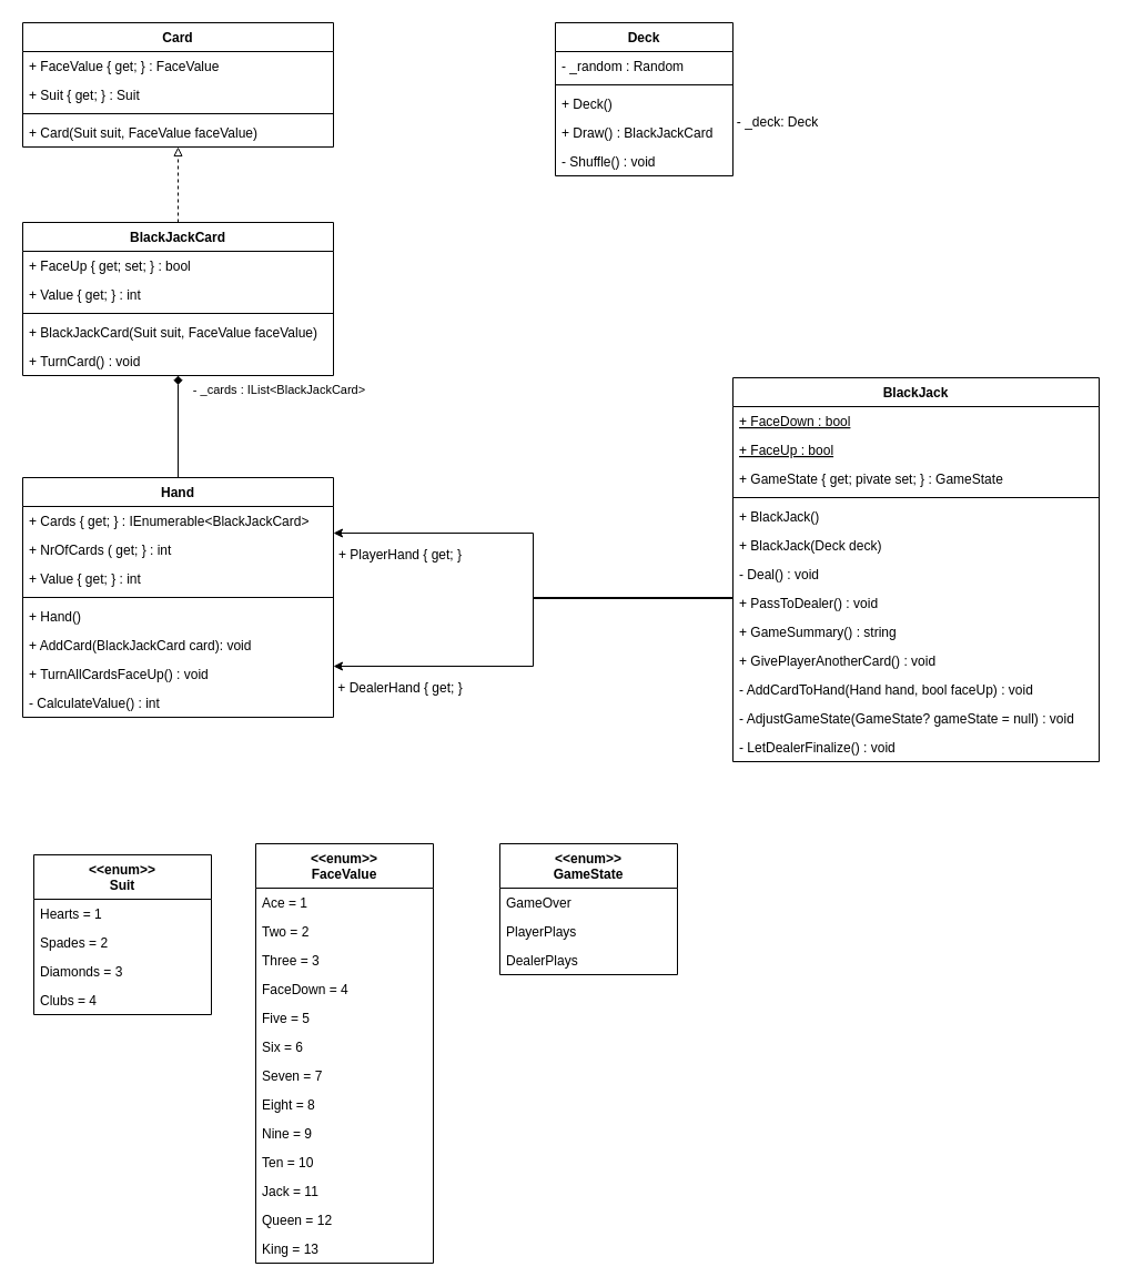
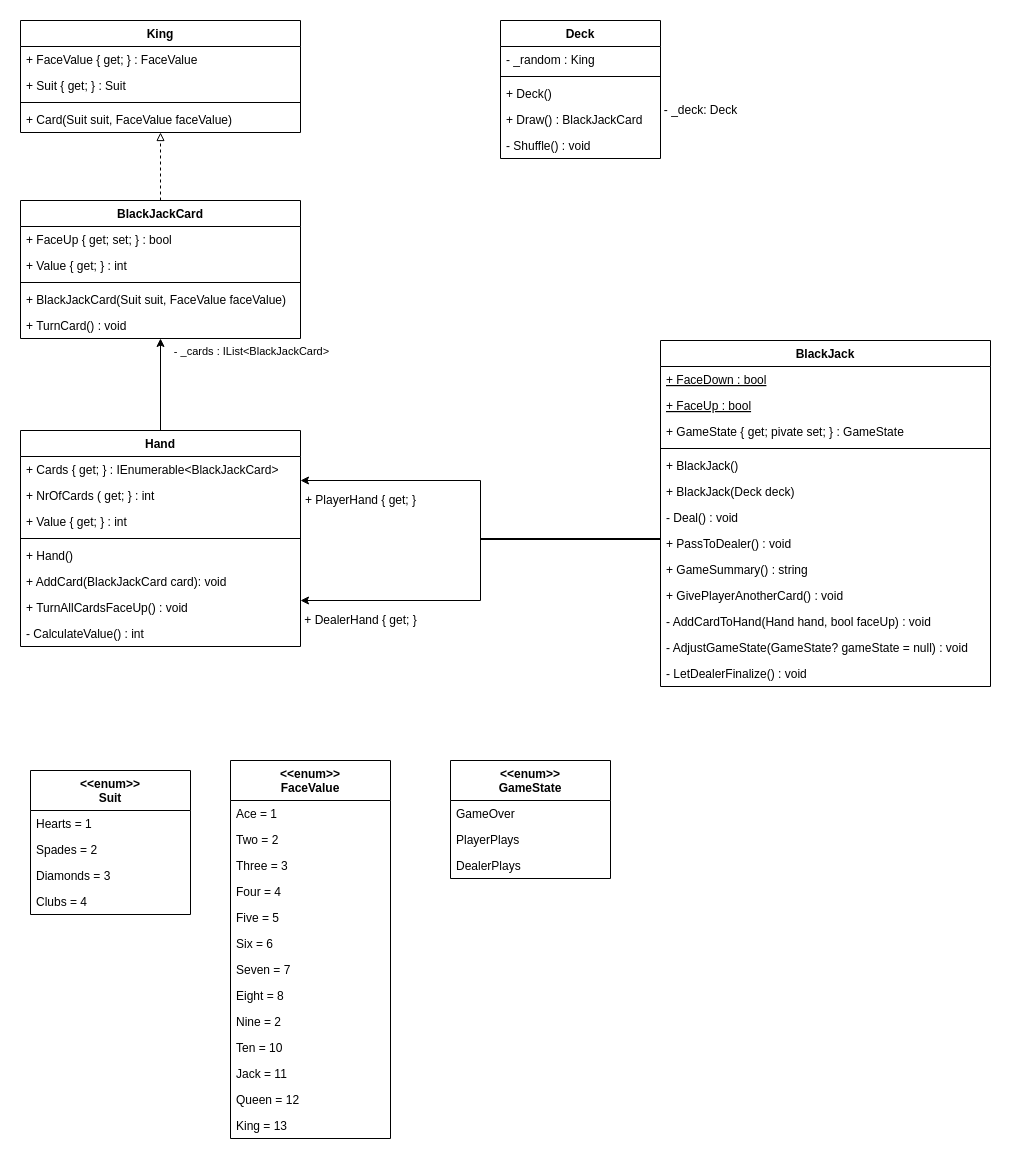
  <mxCell id="0" />
  <mxCell id="1" parent="0" />
- <mxCell id="2" value="Card" style="swimlane;fontStyle=1;align=center;verticalAlign=top;childLayout=stackLayout;horizontal=1;startSize=26;horizontalStack=0;resizeParent=1;resizeParentMax=0;resizeLast=0;collapsible=1;marginBottom=0;fillColor=none;" parent="1" vertex="1"><mxGeometry x="20" y="20" width="280" height="112" as="geometry" /></mxCell>
+ <mxCell id="2" value="King" style="swimlane;fontStyle=1;align=center;verticalAlign=top;childLayout=stackLayout;horizontal=1;startSize=26;horizontalStack=0;resizeParent=1;resizeParentMax=0;resizeLast=0;collapsible=1;marginBottom=0;fillColor=none;" parent="1" vertex="1"><mxGeometry x="20" y="20" width="280" height="112" as="geometry" /></mxCell>
  <mxCell id="3" value="+ FaceValue { get; } : FaceValue" style="text;strokeColor=none;fillColor=none;align=left;verticalAlign=top;spacingLeft=4;spacingRight=4;overflow=hidden;rotatable=0;points=[[0,0.5],[1,0.5]];portConstraint=eastwest;" parent="2" vertex="1"><mxGeometry y="26" width="280" height="26" as="geometry" /></mxCell>
  <mxCell id="4" value="+ Suit { get; } : Suit" style="text;strokeColor=none;fillColor=none;align=left;verticalAlign=top;spacingLeft=4;spacingRight=4;overflow=hidden;rotatable=0;points=[[0,0.5],[1,0.5]];portConstraint=eastwest;" parent="2" vertex="1"><mxGeometry y="52" width="280" height="26" as="geometry" /></mxCell>
  <mxCell id="5" value="" style="line;strokeWidth=1;fillColor=none;align=left;verticalAlign=middle;spacingTop=-1;spacingLeft=3;spacingRight=3;rotatable=0;labelPosition=right;points=[];portConstraint=eastwest;" parent="2" vertex="1"><mxGeometry y="78" width="280" height="8" as="geometry" /></mxCell>
  <mxCell id="6" value="+ Card(Suit suit, FaceValue faceValue)" style="text;strokeColor=none;fillColor=none;align=left;verticalAlign=top;spacingLeft=4;spacingRight=4;overflow=hidden;rotatable=0;points=[[0,0.5],[1,0.5]];portConstraint=eastwest;" parent="2" vertex="1"><mxGeometry y="86" width="280" height="26" as="geometry" /></mxCell>
  <mxCell id="7" value="Deck" style="swimlane;fontStyle=1;align=center;verticalAlign=top;childLayout=stackLayout;horizontal=1;startSize=26;horizontalStack=0;resizeParent=1;resizeParentMax=0;resizeLast=0;collapsible=1;marginBottom=0;fillColor=none;" parent="1" vertex="1"><mxGeometry x="500" y="20" width="160" height="138" as="geometry" /></mxCell>
- <mxCell id="8" value="- _random : Random" style="text;strokeColor=none;fillColor=none;align=left;verticalAlign=top;spacingLeft=4;spacingRight=4;overflow=hidden;rotatable=0;points=[[0,0.5],[1,0.5]];portConstraint=eastwest;" parent="7" vertex="1"><mxGeometry y="26" width="160" height="26" as="geometry" /></mxCell>
+ <mxCell id="8" value="- _random : King" style="text;strokeColor=none;fillColor=none;align=left;verticalAlign=top;spacingLeft=4;spacingRight=4;overflow=hidden;rotatable=0;points=[[0,0.5],[1,0.5]];portConstraint=eastwest;" parent="7" vertex="1"><mxGeometry y="26" width="160" height="26" as="geometry" /></mxCell>
  <mxCell id="9" value="" style="line;strokeWidth=1;fillColor=none;align=left;verticalAlign=middle;spacingTop=-1;spacingLeft=3;spacingRight=3;rotatable=0;labelPosition=right;points=[];portConstraint=eastwest;" parent="7" vertex="1"><mxGeometry y="52" width="160" height="8" as="geometry" /></mxCell>
  <mxCell id="10" value="+ Deck()" style="text;strokeColor=none;fillColor=none;align=left;verticalAlign=top;spacingLeft=4;spacingRight=4;overflow=hidden;rotatable=0;points=[[0,0.5],[1,0.5]];portConstraint=eastwest;" parent="7" vertex="1"><mxGeometry y="60" width="160" height="26" as="geometry" /></mxCell>
  <mxCell id="11" value="+ Draw() : BlackJackCard" style="text;strokeColor=none;fillColor=none;align=left;verticalAlign=top;spacingLeft=4;spacingRight=4;overflow=hidden;rotatable=0;points=[[0,0.5],[1,0.5]];portConstraint=eastwest;" parent="7" vertex="1"><mxGeometry y="86" width="160" height="26" as="geometry" /></mxCell>
  <mxCell id="12" value="- Shuffle() : void" style="text;strokeColor=none;fillColor=none;align=left;verticalAlign=top;spacingLeft=4;spacingRight=4;overflow=hidden;rotatable=0;points=[[0,0.5],[1,0.5]];portConstraint=eastwest;" parent="7" vertex="1"><mxGeometry y="112" width="160" height="26" as="geometry" /></mxCell>
  <mxCell id="13" style="edgeStyle=orthogonalEdgeStyle;rounded=0;orthogonalLoop=1;jettySize=auto;html=1;endArrow=block;endFill=0;dashed=1;" parent="1" source="14" target="2" edge="1"><mxGeometry relative="1" as="geometry" /></mxCell>
  <mxCell id="14" value="BlackJackCard" style="swimlane;fontStyle=1;align=center;verticalAlign=top;childLayout=stackLayout;horizontal=1;startSize=26;horizontalStack=0;resizeParent=1;resizeParentMax=0;resizeLast=0;collapsible=1;marginBottom=0;fillColor=none;" parent="1" vertex="1"><mxGeometry x="20" y="200" width="280" height="138" as="geometry" /></mxCell>
  <mxCell id="15" value="+ FaceUp { get; set; } : bool" style="text;strokeColor=none;fillColor=none;align=left;verticalAlign=top;spacingLeft=4;spacingRight=4;overflow=hidden;rotatable=0;points=[[0,0.5],[1,0.5]];portConstraint=eastwest;" parent="14" vertex="1"><mxGeometry y="26" width="280" height="26" as="geometry" /></mxCell>
  <mxCell id="16" value="+ Value { get; } : int" style="text;strokeColor=none;fillColor=none;align=left;verticalAlign=top;spacingLeft=4;spacingRight=4;overflow=hidden;rotatable=0;points=[[0,0.5],[1,0.5]];portConstraint=eastwest;" parent="14" vertex="1"><mxGeometry y="52" width="280" height="26" as="geometry" /></mxCell>
  <mxCell id="17" value="" style="line;strokeWidth=1;fillColor=none;align=left;verticalAlign=middle;spacingTop=-1;spacingLeft=3;spacingRight=3;rotatable=0;labelPosition=right;points=[];portConstraint=eastwest;" parent="14" vertex="1"><mxGeometry y="78" width="280" height="8" as="geometry" /></mxCell>
  <mxCell id="18" value="+ BlackJackCard(Suit suit, FaceValue faceValue)" style="text;strokeColor=none;fillColor=none;align=left;verticalAlign=top;spacingLeft=4;spacingRight=4;overflow=hidden;rotatable=0;points=[[0,0.5],[1,0.5]];portConstraint=eastwest;" parent="14" vertex="1"><mxGeometry y="86" width="280" height="26" as="geometry" /></mxCell>
  <mxCell id="19" value="+ TurnCard() : void" style="text;strokeColor=none;fillColor=none;align=left;verticalAlign=top;spacingLeft=4;spacingRight=4;overflow=hidden;rotatable=0;points=[[0,0.5],[1,0.5]];portConstraint=eastwest;" parent="14" vertex="1"><mxGeometry y="112" width="280" height="26" as="geometry" /></mxCell>
- <mxCell id="20" style="edgeStyle=orthogonalEdgeStyle;rounded=0;orthogonalLoop=1;jettySize=auto;html=1;endArrow=diamond;endFill=1;" parent="1" source="21" target="14" edge="1"><mxGeometry relative="1" as="geometry" /></mxCell>
+ <mxCell id="20" style="edgeStyle=orthogonalEdgeStyle;rounded=0;orthogonalLoop=1;jettySize=auto;html=1;endArrow=classic;endFill=1;" parent="1" source="21" target="14" edge="1"><mxGeometry relative="1" as="geometry" /></mxCell>
  <mxCell id="21" value="Hand" style="swimlane;fontStyle=1;align=center;verticalAlign=top;childLayout=stackLayout;horizontal=1;startSize=26;horizontalStack=0;resizeParent=1;resizeParentMax=0;resizeLast=0;collapsible=1;marginBottom=0;fillColor=none;" parent="1" vertex="1"><mxGeometry x="20" y="430" width="280" height="216" as="geometry" /></mxCell>
  <mxCell id="22" value="+ Cards { get; } : IEnumerable&lt;BlackJackCard&gt;" style="text;strokeColor=none;fillColor=none;align=left;verticalAlign=top;spacingLeft=4;spacingRight=4;overflow=hidden;rotatable=0;points=[[0,0.5],[1,0.5]];portConstraint=eastwest;" parent="21" vertex="1"><mxGeometry y="26" width="280" height="26" as="geometry" /></mxCell>
  <mxCell id="23" value="+ NrOfCards ( get; } : int" style="text;strokeColor=none;fillColor=none;align=left;verticalAlign=top;spacingLeft=4;spacingRight=4;overflow=hidden;rotatable=0;points=[[0,0.5],[1,0.5]];portConstraint=eastwest;" parent="21" vertex="1"><mxGeometry y="52" width="280" height="26" as="geometry" /></mxCell>
  <mxCell id="24" value="+ Value { get; } : int" style="text;strokeColor=none;fillColor=none;align=left;verticalAlign=top;spacingLeft=4;spacingRight=4;overflow=hidden;rotatable=0;points=[[0,0.5],[1,0.5]];portConstraint=eastwest;" parent="21" vertex="1"><mxGeometry y="78" width="280" height="26" as="geometry" /></mxCell>
  <mxCell id="25" value="" style="line;strokeWidth=1;fillColor=none;align=left;verticalAlign=middle;spacingTop=-1;spacingLeft=3;spacingRight=3;rotatable=0;labelPosition=right;points=[];portConstraint=eastwest;" parent="21" vertex="1"><mxGeometry y="104" width="280" height="8" as="geometry" /></mxCell>
  <mxCell id="26" value="+ Hand()" style="text;strokeColor=none;fillColor=none;align=left;verticalAlign=top;spacingLeft=4;spacingRight=4;overflow=hidden;rotatable=0;points=[[0,0.5],[1,0.5]];portConstraint=eastwest;" parent="21" vertex="1"><mxGeometry y="112" width="280" height="26" as="geometry" /></mxCell>
  <mxCell id="27" value="+ AddCard(BlackJackCard card): void" style="text;strokeColor=none;fillColor=none;align=left;verticalAlign=top;spacingLeft=4;spacingRight=4;overflow=hidden;rotatable=0;points=[[0,0.5],[1,0.5]];portConstraint=eastwest;" parent="21" vertex="1"><mxGeometry y="138" width="280" height="26" as="geometry" /></mxCell>
  <mxCell id="28" value="+ TurnAllCardsFaceUp() : void" style="text;strokeColor=none;fillColor=none;align=left;verticalAlign=top;spacingLeft=4;spacingRight=4;overflow=hidden;rotatable=0;points=[[0,0.5],[1,0.5]];portConstraint=eastwest;" parent="21" vertex="1"><mxGeometry y="164" width="280" height="26" as="geometry" /></mxCell>
  <mxCell id="29" value="- CalculateValue() : int" style="text;strokeColor=none;fillColor=none;align=left;verticalAlign=top;spacingLeft=4;spacingRight=4;overflow=hidden;rotatable=0;points=[[0,0.5],[1,0.5]];portConstraint=eastwest;" parent="21" vertex="1"><mxGeometry y="190" width="280" height="26" as="geometry" /></mxCell>
  <mxCell id="30" value="- _cards : IList&amp;lt;BlackJackCard&amp;gt;" style="edgeLabel;html=1;align=center;verticalAlign=middle;resizable=0;points=[];labelBackgroundColor=none;" parent="1" vertex="1" connectable="0"><mxGeometry x="250" y="350" as="geometry" /></mxCell>
  <mxCell id="31" style="edgeStyle=orthogonalEdgeStyle;rounded=0;orthogonalLoop=1;jettySize=auto;html=1;endArrow=classic;endFill=1;" parent="1" source="33" target="21" edge="1"><mxGeometry relative="1" as="geometry"><Array as="points"><mxPoint x="480" y="539" /><mxPoint x="480" y="480" /></Array></mxGeometry></mxCell>
  <mxCell id="32" style="edgeStyle=orthogonalEdgeStyle;rounded=0;orthogonalLoop=1;jettySize=auto;html=1;endArrow=classic;endFill=1;" parent="1" source="33" target="21" edge="1"><mxGeometry relative="1" as="geometry"><Array as="points"><mxPoint x="480" y="538" /><mxPoint x="480" y="600" /></Array></mxGeometry></mxCell>
  <mxCell id="33" value="BlackJack" style="swimlane;fontStyle=1;align=center;verticalAlign=top;childLayout=stackLayout;horizontal=1;startSize=26;horizontalStack=0;resizeParent=1;resizeParentMax=0;resizeLast=0;collapsible=1;marginBottom=0;fillColor=none;" parent="1" vertex="1"><mxGeometry x="660" y="340" width="330" height="346" as="geometry" /></mxCell>
  <mxCell id="34" value="+ FaceDown : bool" style="text;strokeColor=none;fillColor=none;align=left;verticalAlign=top;spacingLeft=4;spacingRight=4;overflow=hidden;rotatable=0;points=[[0,0.5],[1,0.5]];portConstraint=eastwest;fontStyle=4" parent="33" vertex="1"><mxGeometry y="26" width="330" height="26" as="geometry" /></mxCell>
  <mxCell id="35" value="+ FaceUp : bool" style="text;strokeColor=none;fillColor=none;align=left;verticalAlign=top;spacingLeft=4;spacingRight=4;overflow=hidden;rotatable=0;points=[[0,0.5],[1,0.5]];portConstraint=eastwest;fontStyle=4" parent="33" vertex="1"><mxGeometry y="52" width="330" height="26" as="geometry" /></mxCell>
  <mxCell id="36" value="+ GameState { get; pivate set; } : GameState" style="text;strokeColor=none;fillColor=none;align=left;verticalAlign=top;spacingLeft=4;spacingRight=4;overflow=hidden;rotatable=0;points=[[0,0.5],[1,0.5]];portConstraint=eastwest;" parent="33" vertex="1"><mxGeometry y="78" width="330" height="26" as="geometry" /></mxCell>
  <mxCell id="37" value="" style="line;strokeWidth=1;fillColor=none;align=left;verticalAlign=middle;spacingTop=-1;spacingLeft=3;spacingRight=3;rotatable=0;labelPosition=right;points=[];portConstraint=eastwest;" parent="33" vertex="1"><mxGeometry y="104" width="330" height="8" as="geometry" /></mxCell>
  <mxCell id="38" value="+ BlackJack()" style="text;strokeColor=none;fillColor=none;align=left;verticalAlign=top;spacingLeft=4;spacingRight=4;overflow=hidden;rotatable=0;points=[[0,0.5],[1,0.5]];portConstraint=eastwest;" parent="33" vertex="1"><mxGeometry y="112" width="330" height="26" as="geometry" /></mxCell>
  <mxCell id="39" value="+ BlackJack(Deck deck)" style="text;strokeColor=none;fillColor=none;align=left;verticalAlign=top;spacingLeft=4;spacingRight=4;overflow=hidden;rotatable=0;points=[[0,0.5],[1,0.5]];portConstraint=eastwest;" parent="33" vertex="1"><mxGeometry y="138" width="330" height="26" as="geometry" /></mxCell>
  <mxCell id="40" value="- Deal() : void" style="text;strokeColor=none;fillColor=none;align=left;verticalAlign=top;spacingLeft=4;spacingRight=4;overflow=hidden;rotatable=0;points=[[0,0.5],[1,0.5]];portConstraint=eastwest;" parent="33" vertex="1"><mxGeometry y="164" width="330" height="26" as="geometry" /></mxCell>
  <mxCell id="41" value="+ PassToDealer() : void" style="text;strokeColor=none;fillColor=none;align=left;verticalAlign=top;spacingLeft=4;spacingRight=4;overflow=hidden;rotatable=0;points=[[0,0.5],[1,0.5]];portConstraint=eastwest;" parent="33" vertex="1"><mxGeometry y="190" width="330" height="26" as="geometry" /></mxCell>
  <mxCell id="42" value="+ GameSummary() : string" style="text;strokeColor=none;fillColor=none;align=left;verticalAlign=top;spacingLeft=4;spacingRight=4;overflow=hidden;rotatable=0;points=[[0,0.5],[1,0.5]];portConstraint=eastwest;" parent="33" vertex="1"><mxGeometry y="216" width="330" height="26" as="geometry" /></mxCell>
  <mxCell id="43" value="+ GivePlayerAnotherCard() : void" style="text;strokeColor=none;fillColor=none;align=left;verticalAlign=top;spacingLeft=4;spacingRight=4;overflow=hidden;rotatable=0;points=[[0,0.5],[1,0.5]];portConstraint=eastwest;" parent="33" vertex="1"><mxGeometry y="242" width="330" height="26" as="geometry" /></mxCell>
  <mxCell id="44" value="- AddCardToHand(Hand hand, bool faceUp) : void" style="text;strokeColor=none;fillColor=none;align=left;verticalAlign=top;spacingLeft=4;spacingRight=4;overflow=hidden;rotatable=0;points=[[0,0.5],[1,0.5]];portConstraint=eastwest;" parent="33" vertex="1"><mxGeometry y="268" width="330" height="26" as="geometry" /></mxCell>
  <mxCell id="45" value="- AdjustGameState(GameState? gameState = null) : void" style="text;strokeColor=none;fillColor=none;align=left;verticalAlign=top;spacingLeft=4;spacingRight=4;overflow=hidden;rotatable=0;points=[[0,0.5],[1,0.5]];portConstraint=eastwest;" parent="33" vertex="1"><mxGeometry y="294" width="330" height="26" as="geometry" /></mxCell>
  <mxCell id="46" value="- LetDealerFinalize() : void" style="text;strokeColor=none;fillColor=none;align=left;verticalAlign=top;spacingLeft=4;spacingRight=4;overflow=hidden;rotatable=0;points=[[0,0.5],[1,0.5]];portConstraint=eastwest;" parent="33" vertex="1"><mxGeometry y="320" width="330" height="26" as="geometry" /></mxCell>
  <mxCell id="47" value="- _deck: Deck" style="text;html=1;align=center;verticalAlign=middle;resizable=0;points=[];autosize=1;strokeColor=none;fillColor=none;" parent="1" vertex="1"><mxGeometry x="655" y="100" width="90" height="20" as="geometry" /></mxCell>
  <mxCell id="48" value="+ PlayerHand { get; }" style="text;html=1;align=center;verticalAlign=middle;resizable=0;points=[];autosize=1;strokeColor=none;fillColor=none;" parent="1" vertex="1"><mxGeometry x="295" y="490" width="130" height="20" as="geometry" /></mxCell>
  <mxCell id="49" value="+ DealerHand { get; }" style="text;html=1;align=center;verticalAlign=middle;resizable=0;points=[];autosize=1;strokeColor=none;fillColor=none;" parent="1" vertex="1"><mxGeometry x="295" y="610" width="130" height="20" as="geometry" /></mxCell>
  <mxCell id="50" value="&lt;&lt;enum&gt;&gt;&#10;GameState" style="swimlane;fontStyle=1;align=center;verticalAlign=top;childLayout=stackLayout;horizontal=1;startSize=40;horizontalStack=0;resizeParent=1;resizeParentMax=0;resizeLast=0;collapsible=1;marginBottom=0;fillColor=none;" parent="1" vertex="1"><mxGeometry x="450" y="760" width="160" height="118" as="geometry" /></mxCell>
  <mxCell id="51" value="GameOver" style="text;strokeColor=none;fillColor=none;align=left;verticalAlign=top;spacingLeft=4;spacingRight=4;overflow=hidden;rotatable=0;points=[[0,0.5],[1,0.5]];portConstraint=eastwest;" parent="50" vertex="1"><mxGeometry y="40" width="160" height="26" as="geometry" /></mxCell>
  <mxCell id="52" value="PlayerPlays" style="text;strokeColor=none;fillColor=none;align=left;verticalAlign=top;spacingLeft=4;spacingRight=4;overflow=hidden;rotatable=0;points=[[0,0.5],[1,0.5]];portConstraint=eastwest;" parent="50" vertex="1"><mxGeometry y="66" width="160" height="26" as="geometry" /></mxCell>
  <mxCell id="53" value="DealerPlays" style="text;strokeColor=none;fillColor=none;align=left;verticalAlign=top;spacingLeft=4;spacingRight=4;overflow=hidden;rotatable=0;points=[[0,0.5],[1,0.5]];portConstraint=eastwest;" parent="50" vertex="1"><mxGeometry y="92" width="160" height="26" as="geometry" /></mxCell>
  <mxCell id="54" value="&lt;&lt;enum&gt;&gt;&#10;FaceValue" style="swimlane;fontStyle=1;align=center;verticalAlign=top;childLayout=stackLayout;horizontal=1;startSize=40;horizontalStack=0;resizeParent=1;resizeParentMax=0;resizeLast=0;collapsible=1;marginBottom=0;fillColor=none;" parent="1" vertex="1"><mxGeometry x="230" y="760" width="160" height="378" as="geometry" /></mxCell>
  <mxCell id="55" value="Ace = 1" style="text;strokeColor=none;fillColor=none;align=left;verticalAlign=top;spacingLeft=4;spacingRight=4;overflow=hidden;rotatable=0;points=[[0,0.5],[1,0.5]];portConstraint=eastwest;" parent="54" vertex="1"><mxGeometry y="40" width="160" height="26" as="geometry" /></mxCell>
  <mxCell id="56" value="Two = 2" style="text;strokeColor=none;fillColor=none;align=left;verticalAlign=top;spacingLeft=4;spacingRight=4;overflow=hidden;rotatable=0;points=[[0,0.5],[1,0.5]];portConstraint=eastwest;" parent="54" vertex="1"><mxGeometry y="66" width="160" height="26" as="geometry" /></mxCell>
  <mxCell id="57" value="Three = 3" style="text;strokeColor=none;fillColor=none;align=left;verticalAlign=top;spacingLeft=4;spacingRight=4;overflow=hidden;rotatable=0;points=[[0,0.5],[1,0.5]];portConstraint=eastwest;" parent="54" vertex="1"><mxGeometry y="92" width="160" height="26" as="geometry" /></mxCell>
- <mxCell id="58" value="FaceDown = 4" style="text;strokeColor=none;fillColor=none;align=left;verticalAlign=top;spacingLeft=4;spacingRight=4;overflow=hidden;rotatable=0;points=[[0,0.5],[1,0.5]];portConstraint=eastwest;" parent="54" vertex="1"><mxGeometry y="118" width="160" height="26" as="geometry" /></mxCell>
+ <mxCell id="58" value="Four = 4" style="text;strokeColor=none;fillColor=none;align=left;verticalAlign=top;spacingLeft=4;spacingRight=4;overflow=hidden;rotatable=0;points=[[0,0.5],[1,0.5]];portConstraint=eastwest;" parent="54" vertex="1"><mxGeometry y="118" width="160" height="26" as="geometry" /></mxCell>
  <mxCell id="59" value="Five = 5" style="text;strokeColor=none;fillColor=none;align=left;verticalAlign=top;spacingLeft=4;spacingRight=4;overflow=hidden;rotatable=0;points=[[0,0.5],[1,0.5]];portConstraint=eastwest;" parent="54" vertex="1"><mxGeometry y="144" width="160" height="26" as="geometry" /></mxCell>
  <mxCell id="60" value="Six = 6" style="text;strokeColor=none;fillColor=none;align=left;verticalAlign=top;spacingLeft=4;spacingRight=4;overflow=hidden;rotatable=0;points=[[0,0.5],[1,0.5]];portConstraint=eastwest;" parent="54" vertex="1"><mxGeometry y="170" width="160" height="26" as="geometry" /></mxCell>
  <mxCell id="61" value="Seven = 7" style="text;strokeColor=none;fillColor=none;align=left;verticalAlign=top;spacingLeft=4;spacingRight=4;overflow=hidden;rotatable=0;points=[[0,0.5],[1,0.5]];portConstraint=eastwest;" parent="54" vertex="1"><mxGeometry y="196" width="160" height="26" as="geometry" /></mxCell>
  <mxCell id="62" value="Eight = 8" style="text;strokeColor=none;fillColor=none;align=left;verticalAlign=top;spacingLeft=4;spacingRight=4;overflow=hidden;rotatable=0;points=[[0,0.5],[1,0.5]];portConstraint=eastwest;" parent="54" vertex="1"><mxGeometry y="222" width="160" height="26" as="geometry" /></mxCell>
- <mxCell id="63" value="Nine = 9" style="text;strokeColor=none;fillColor=none;align=left;verticalAlign=top;spacingLeft=4;spacingRight=4;overflow=hidden;rotatable=0;points=[[0,0.5],[1,0.5]];portConstraint=eastwest;" parent="54" vertex="1"><mxGeometry y="248" width="160" height="26" as="geometry" /></mxCell>
+ <mxCell id="63" value="Nine = 2" style="text;strokeColor=none;fillColor=none;align=left;verticalAlign=top;spacingLeft=4;spacingRight=4;overflow=hidden;rotatable=0;points=[[0,0.5],[1,0.5]];portConstraint=eastwest;" parent="54" vertex="1"><mxGeometry y="248" width="160" height="26" as="geometry" /></mxCell>
  <mxCell id="64" value="Ten = 10" style="text;strokeColor=none;fillColor=none;align=left;verticalAlign=top;spacingLeft=4;spacingRight=4;overflow=hidden;rotatable=0;points=[[0,0.5],[1,0.5]];portConstraint=eastwest;" parent="54" vertex="1"><mxGeometry y="274" width="160" height="26" as="geometry" /></mxCell>
  <mxCell id="65" value="Jack = 11" style="text;strokeColor=none;fillColor=none;align=left;verticalAlign=top;spacingLeft=4;spacingRight=4;overflow=hidden;rotatable=0;points=[[0,0.5],[1,0.5]];portConstraint=eastwest;" parent="54" vertex="1"><mxGeometry y="300" width="160" height="26" as="geometry" /></mxCell>
  <mxCell id="66" value="Queen = 12" style="text;strokeColor=none;fillColor=none;align=left;verticalAlign=top;spacingLeft=4;spacingRight=4;overflow=hidden;rotatable=0;points=[[0,0.5],[1,0.5]];portConstraint=eastwest;" parent="54" vertex="1"><mxGeometry y="326" width="160" height="26" as="geometry" /></mxCell>
  <mxCell id="67" value="King = 13" style="text;strokeColor=none;fillColor=none;align=left;verticalAlign=top;spacingLeft=4;spacingRight=4;overflow=hidden;rotatable=0;points=[[0,0.5],[1,0.5]];portConstraint=eastwest;" parent="54" vertex="1"><mxGeometry y="352" width="160" height="26" as="geometry" /></mxCell>
  <mxCell id="68" value="&lt;&lt;enum&gt;&gt;&#10;Suit" style="swimlane;fontStyle=1;align=center;verticalAlign=top;childLayout=stackLayout;horizontal=1;startSize=40;horizontalStack=0;resizeParent=1;resizeParentMax=0;resizeLast=0;collapsible=1;marginBottom=0;fillColor=none;" parent="1" vertex="1"><mxGeometry x="30" y="770" width="160" height="144" as="geometry" /></mxCell>
  <mxCell id="69" value="Hearts = 1" style="text;strokeColor=none;fillColor=none;align=left;verticalAlign=top;spacingLeft=4;spacingRight=4;overflow=hidden;rotatable=0;points=[[0,0.5],[1,0.5]];portConstraint=eastwest;" parent="68" vertex="1"><mxGeometry y="40" width="160" height="26" as="geometry" /></mxCell>
  <mxCell id="70" value="Spades = 2" style="text;strokeColor=none;fillColor=none;align=left;verticalAlign=top;spacingLeft=4;spacingRight=4;overflow=hidden;rotatable=0;points=[[0,0.5],[1,0.5]];portConstraint=eastwest;" parent="68" vertex="1"><mxGeometry y="66" width="160" height="26" as="geometry" /></mxCell>
  <mxCell id="71" value="Diamonds = 3" style="text;strokeColor=none;fillColor=none;align=left;verticalAlign=top;spacingLeft=4;spacingRight=4;overflow=hidden;rotatable=0;points=[[0,0.5],[1,0.5]];portConstraint=eastwest;" parent="68" vertex="1"><mxGeometry y="92" width="160" height="26" as="geometry" /></mxCell>
  <mxCell id="72" value="Clubs = 4" style="text;strokeColor=none;fillColor=none;align=left;verticalAlign=top;spacingLeft=4;spacingRight=4;overflow=hidden;rotatable=0;points=[[0,0.5],[1,0.5]];portConstraint=eastwest;" parent="68" vertex="1"><mxGeometry y="118" width="160" height="26" as="geometry" /></mxCell>
